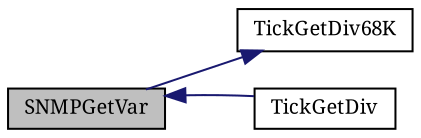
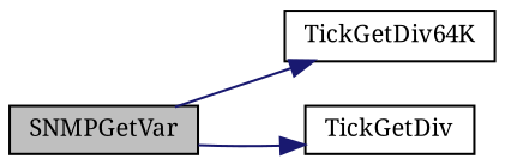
  digraph {
    fontname="Noto Serif"
    rankdir=LR
    node [color=black fillcolor=white fontname="Noto Serif" fontsize=10 shape=record style=filled]
    edge [color=midnightblue fontname="Noto Serif" fontsize=10 labelfontname=Helvetica labelfontsize=10 style=solid]
    n1 [fillcolor=grey75 fontcolor=black height=0.2 label=SNMPGetVar width=0.4]
-   n2 [height=0.2 label=TickGetDiv68K width=0.4]
+   n2 [height=0.2 label=TickGetDiv64K width=0.4]
    n3 [height=0.2 label=TickGetDiv width=0.4]
    n1 -> n2
-   n3 -> n1
+   n1 -> n3
  }
